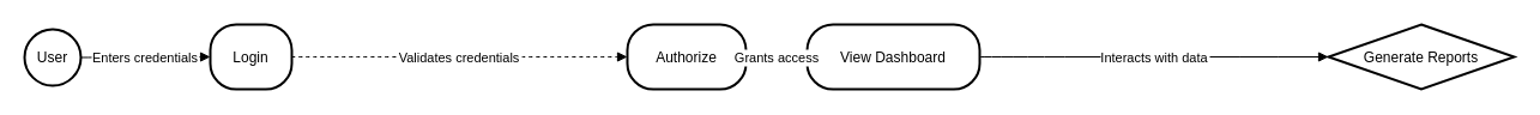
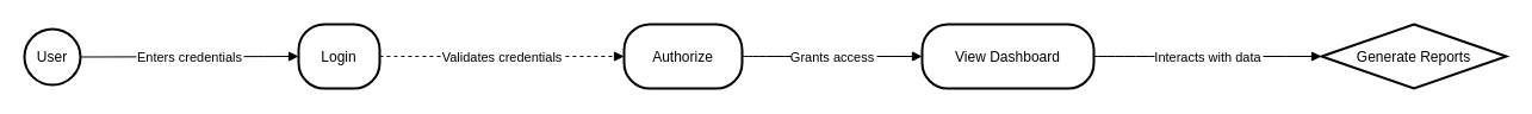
  <mxCell id="0" />
  <mxCell id="1" parent="0" />
  <mxCell id="2" value="User" style="ellipse;aspect=fixed;strokeWidth=2;whiteSpace=wrap;" vertex="1" parent="1"><mxGeometry x="20" y="24" width="47" height="47" as="geometry" /></mxCell>
- <mxCell id="3" value="Login" style="rounded=1;arcSize=40;strokeWidth=2" vertex="1" parent="1"><mxGeometry x="175" y="20" width="68" height="54" as="geometry" /></mxCell>
+ <mxCell id="3" value="Login" style="rounded=1;arcSize=40;strokeWidth=2" vertex="1" parent="1"><mxGeometry x="250" y="20" width="68" height="54" as="geometry" /></mxCell>
  <mxCell id="4" value="Authorize" style="rounded=1;arcSize=40;strokeWidth=2" vertex="1" parent="1"><mxGeometry x="523" y="20" width="99" height="54" as="geometry" /></mxCell>
- <mxCell id="5" value="View Dashboard" style="rounded=1;arcSize=40;strokeWidth=2" vertex="1" parent="1"><mxGeometry x="673" y="20" width="144" height="54" as="geometry" /></mxCell>
+ <mxCell id="5" value="View Dashboard" style="rounded=1;arcSize=40;strokeWidth=2" vertex="1" parent="1"><mxGeometry x="773" y="20" width="144" height="54" as="geometry" /></mxCell>
  <mxCell id="6" value="Generate Reports" style="rhombus;arcSize=40;strokeWidth=2;" vertex="1" parent="1"><mxGeometry x="1108" y="20" width="155" height="54" as="geometry" /></mxCell>
  <mxCell id="7" value="Enters credentials" style="curved=1;startArrow=none;endArrow=block;exitX=1;exitY=0.49;entryX=0.01;entryY=0.5;" edge="1" parent="1" source="2" target="3"><mxGeometry relative="1" as="geometry"><Array as="points" /></mxGeometry></mxCell>
  <mxCell id="8" value="Validates credentials" style="curved=1;startArrow=none;endArrow=block;exitX=1.01;exitY=0.5;entryX=0;entryY=0.5;dashed=1;" edge="1" parent="1" source="3" target="4"><mxGeometry relative="1" as="geometry"><Array as="points" /></mxGeometry></mxCell>
  <mxCell id="9" value="Grants access" style="curved=1;startArrow=none;endArrow=block;exitX=1;exitY=0.5;entryX=0;entryY=0.5;" edge="1" parent="1" source="4" target="5"><mxGeometry relative="1" as="geometry"><Array as="points" /></mxGeometry></mxCell>
  <mxCell id="10" value="Interacts with data" style="curved=1;startArrow=none;endArrow=block;exitX=1;exitY=0.5;entryX=0;entryY=0.5;" edge="1" parent="1" source="5" target="6"><mxGeometry relative="1" as="geometry"><Array as="points" /></mxGeometry></mxCell>
